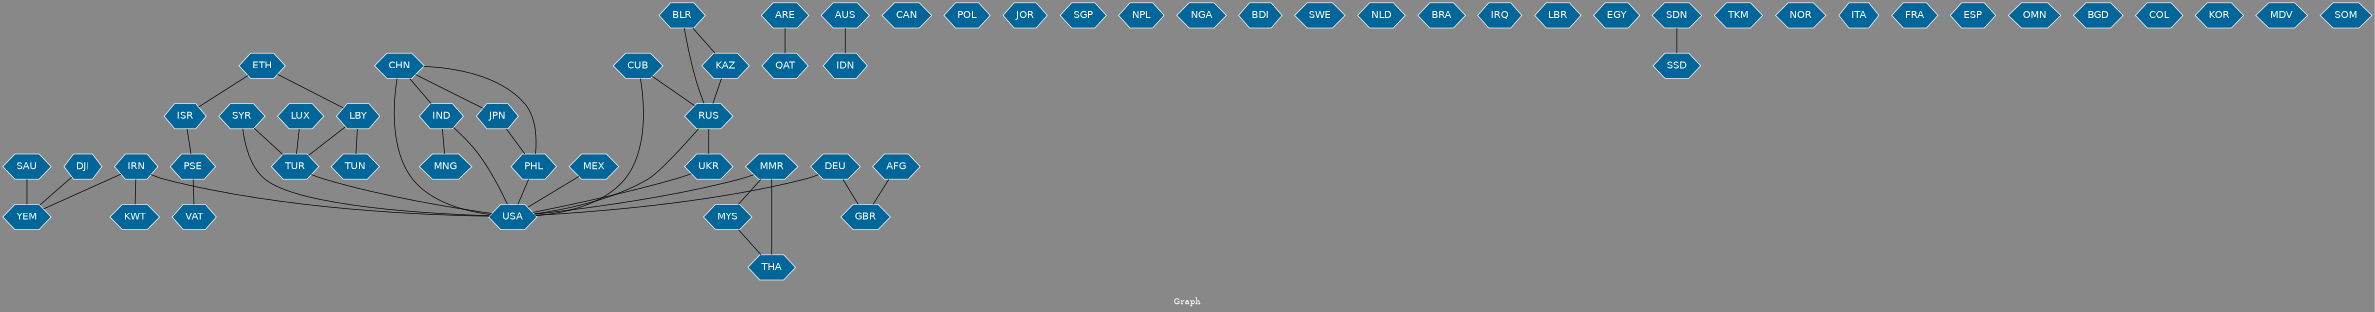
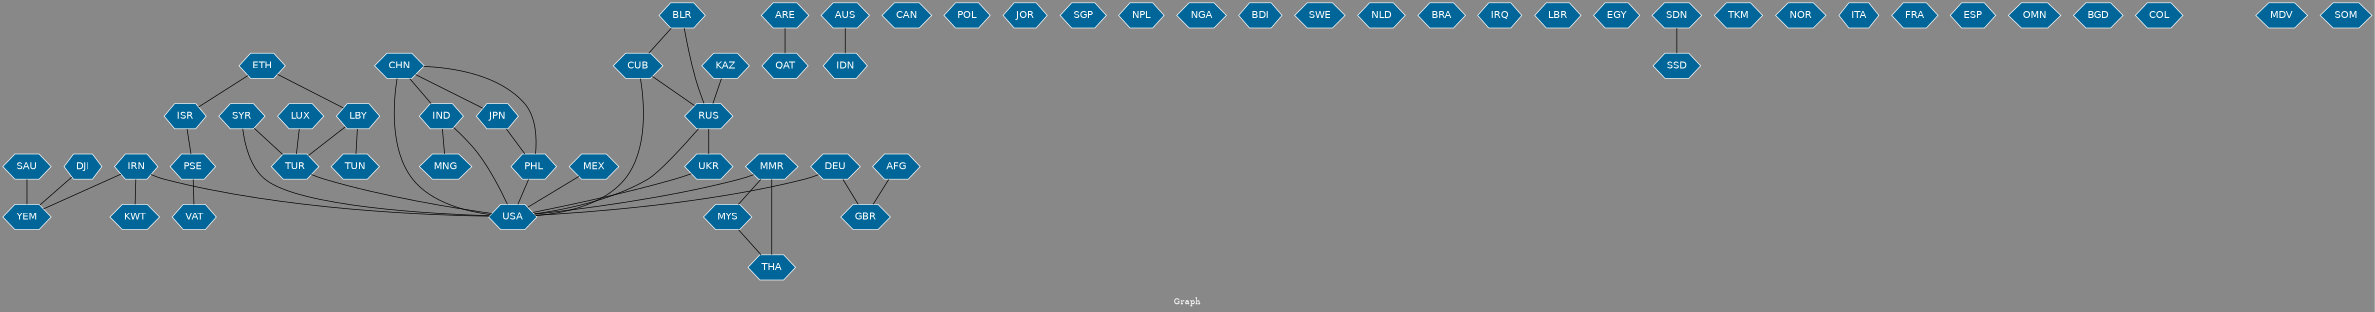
  graph {
    bgcolor="#888888"
    fontcolor=white
    fontsize=12
    label="Graph"
    node [color=white fillcolor="#006699" fontcolor=white fontname=Helvetica shape=hexagon style=filled]
    edge [arrowhead=open color=black fontcolor=white fontname=Courier fontsize=12 weight=1]
    n1 [label=IRN]
    n2 [label=YEM]
    n3 [label=USA]
    n4 [label=KWT]
    n5 [label=GBR]
    n6 [label=QAT]
    n7 [label=ARE]
    n8 [label=SYR]
    n9 [label=TUR]
    n10 [label=IDN]
    n11 [label=AUS]
    n12 [label=CAN]
    n13 [label=JPN]
    n14 [label=PHL]
    n15 [label=POL]
    n16 [label=SAU]
    n17 [label=DJI]
    n18 [label=JOR]
    n19 [label=CHN]
    n20 [label=IND]
    n21 [label=MNG]
    n22 [label=SGP]
    n23 [label=NPL]
    n24 [label=DEU]
    n25 [label=NGA]
    n26 [label=ISR]
    n27 [label=PSE]
    n28 [label=VAT]
    n29 [label=THA]
    n30 [label=AFG]
    n31 [label=BDI]
    n32 [label=RUS]
    n33 [label=UKR]
    n34 [label=CUB]
    n35 [label=SWE]
    n36 [label=MMR]
    n37 [label=MYS]
    n38 [label=LBY]
    n39 [label=TUN]
    n40 [label=NLD]
    n41 [label=BRA]
    n42 [label=MEX]
    n43 [label=ETH]
    n44 [label=IRQ]
    n45 [label=LBR]
    n46 [label=EGY]
    n47 [label=SDN]
    n48 [label=SSD]
    n49 [label=TKM]
    n50 [label=NOR]
    n51 [label=ITA]
    n52 [label=FRA]
    n53 [label=KAZ]
    n54 [label=BLR]
    n55 [label=ESP]
    n56 [label=LUX]
    n57 [label=OMN]
    n58 [label=BGD]
    n59 [label=COL]
-   n60 [label=KOR]
    n61 [label=MDV]
    n62 [label=SOM]
    n1 -- n2
    n1 -- n3 [weight=2]
    n1 -- n4
    n7 -- n6
    n8 -- n3
    n8 -- n9 [weight=2]
    n9 -- n3
    n11 -- n10
    n13 -- n14 [weight=2]
    n14 -- n3
    n16 -- n2 [weight=7]
    n17 -- n2
    n19 -- n3 [weight=6]
    n19 -- n13
    n19 -- n14 [weight=2]
    n19 -- n20 [weight=2]
    n20 -- n3
    n20 -- n21
    n24 -- n3 [weight=3]
    n24 -- n5
    n26 -- n27 [weight=2]
    n27 -- n28
    n30 -- n5
    n32 -- n3
    n32 -- n33 [weight=4]
    n33 -- n3
    n34 -- n3 [weight=2]
    n34 -- n32
    n36 -- n3 [weight=2]
    n36 -- n29 [weight=2]
    n36 -- n37
    n37 -- n29
    n38 -- n9
    n38 -- n39
    n42 -- n3
    n43 -- n26
    n43 -- n38
    n47 -- n48
    n53 -- n32
    n54 -- n32
-   n54 -- n53
+   n54 -- n34
    n56 -- n9
  }
